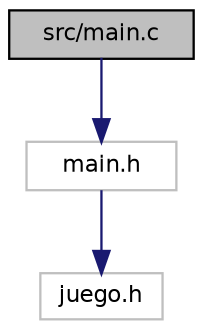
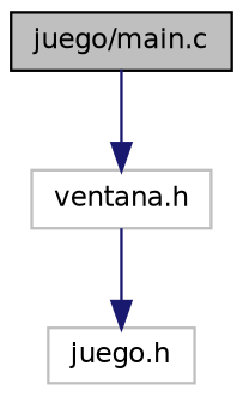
  digraph {
    node [color=grey75 fillcolor=white fontname=Helvetica fontsize=10 shape=record style=filled]
    edge [color=midnightblue fontname=Helvetica fontsize=10 labelfontname=Helvetica labelfontsize=10 style=solid]
-   n1 [color=black fillcolor=grey75 fontcolor=black height=0.2 label="src/main.c" width=0.4]
-   n2 [height=0.2 label="main.h" width=0.4]
+   n1 [color=black fillcolor=grey75 fontcolor=black height=0.2 label="juego/main.c" width=0.4]
+   n2 [height=0.2 label="ventana.h" width=0.4]
    n3 [height=0.2 label="juego.h" width=0.4]
    n1 -> n2
    n2 -> n3
  }
